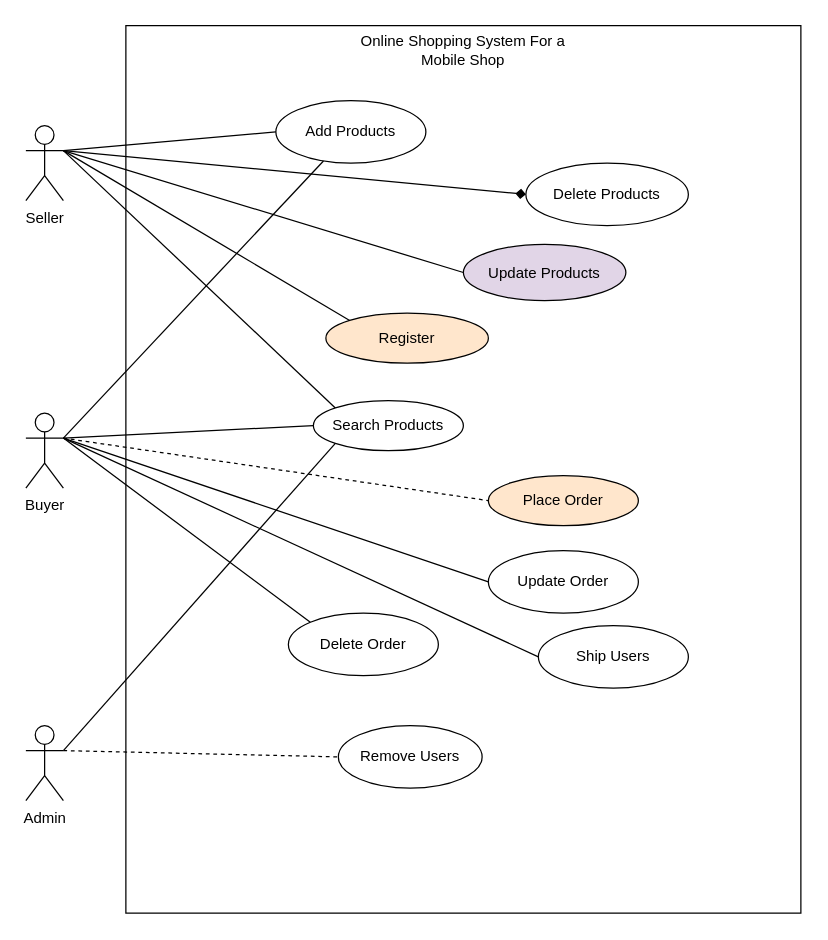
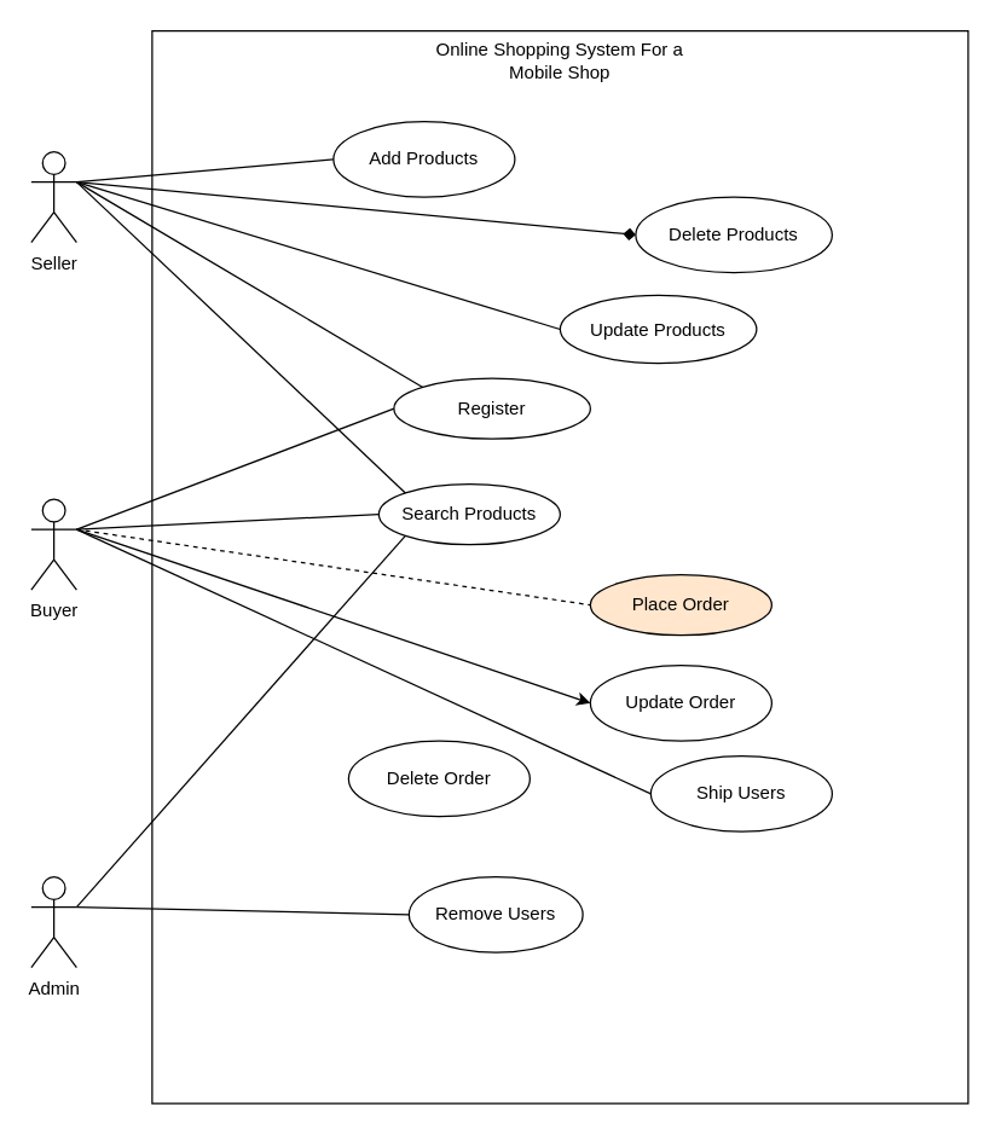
  <mxCell id="0" />
  <mxCell id="1" parent="0" />
  <mxCell id="2" value="" style="html=1;" vertex="1" parent="1"><mxGeometry x="100" y="20" width="540" height="710" as="geometry" /></mxCell>
  <mxCell id="3" value="Admin" style="shape=umlActor;verticalLabelPosition=bottom;labelBackgroundColor=#ffffff;verticalAlign=top;html=1;outlineConnect=0;" vertex="1" parent="1"><mxGeometry x="20" y="580" width="30" height="60" as="geometry" /></mxCell>
  <mxCell id="4" value="Buyer" style="shape=umlActor;verticalLabelPosition=bottom;labelBackgroundColor=#ffffff;verticalAlign=top;html=1;outlineConnect=0;" vertex="1" parent="1"><mxGeometry x="20" y="330" width="30" height="60" as="geometry" /></mxCell>
  <mxCell id="5" value="Seller" style="shape=umlActor;verticalLabelPosition=bottom;labelBackgroundColor=#ffffff;verticalAlign=top;html=1;outlineConnect=0;" vertex="1" parent="1"><mxGeometry x="20" y="100" width="30" height="60" as="geometry" /></mxCell>
- <mxCell id="6" value="Register" style="ellipse;whiteSpace=wrap;html=1;fillColor=#ffe6cc;" vertex="1" parent="1"><mxGeometry x="260" y="250" width="130" height="40" as="geometry" /></mxCell>
+ <mxCell id="6" value="Register" style="ellipse;whiteSpace=wrap;html=1;" vertex="1" parent="1"><mxGeometry x="260" y="250" width="130" height="40" as="geometry" /></mxCell>
  <mxCell id="7" value="Add Products" style="ellipse;whiteSpace=wrap;html=1;" vertex="1" parent="1"><mxGeometry x="220" y="80" width="120" height="50" as="geometry" /></mxCell>
  <mxCell id="8" value="Delete Products" style="ellipse;whiteSpace=wrap;html=1;" vertex="1" parent="1"><mxGeometry x="420" y="130" width="130" height="50" as="geometry" /></mxCell>
- <mxCell id="9" value="Update Products" style="ellipse;whiteSpace=wrap;html=1;fillColor=#e1d5e7;" vertex="1" parent="1"><mxGeometry x="370" y="195" width="130" height="45" as="geometry" /></mxCell>
+ <mxCell id="9" value="Update Products" style="ellipse;whiteSpace=wrap;html=1;" vertex="1" parent="1"><mxGeometry x="370" y="195" width="130" height="45" as="geometry" /></mxCell>
  <mxCell id="10" value="" style="endArrow=none;html=1;entryX=0;entryY=0.5;entryDx=0;entryDy=0;exitX=1;exitY=0.333;exitDx=0;exitDy=0;exitPerimeter=0;" edge="1" parent="1" source="5" target="7"><mxGeometry width="50" height="50" relative="1" as="geometry"><mxPoint x="120" y="160" as="sourcePoint" /><mxPoint x="170" y="110" as="targetPoint" /></mxGeometry></mxCell>
  <mxCell id="11" value="" style="endArrow=diamond;html=1;entryX=0;entryY=0.5;entryDx=0;entryDy=0;exitX=1;exitY=0.333;exitDx=0;exitDy=0;exitPerimeter=0;" edge="1" parent="1" source="5" target="8"><mxGeometry width="50" height="50" relative="1" as="geometry"><mxPoint x="140" y="180" as="sourcePoint" /><mxPoint x="190" y="130" as="targetPoint" /></mxGeometry></mxCell>
  <mxCell id="12" value="" style="endArrow=none;html=1;entryX=0;entryY=0.5;entryDx=0;entryDy=0;exitX=1;exitY=0.333;exitDx=0;exitDy=0;exitPerimeter=0;" edge="1" parent="1" source="5" target="9"><mxGeometry width="50" height="50" relative="1" as="geometry"><mxPoint x="130" y="220" as="sourcePoint" /><mxPoint x="180" y="170" as="targetPoint" /></mxGeometry></mxCell>
  <mxCell id="13" value="" style="endArrow=none;html=1;entryX=0;entryY=0;entryDx=0;entryDy=0;exitX=1;exitY=0.333;exitDx=0;exitDy=0;exitPerimeter=0;" edge="1" parent="1" source="5" target="6"><mxGeometry width="50" height="50" relative="1" as="geometry"><mxPoint x="120" y="240" as="sourcePoint" /><mxPoint x="170" y="190" as="targetPoint" /></mxGeometry></mxCell>
  <mxCell id="14" value="Search Products" style="ellipse;whiteSpace=wrap;html=1;" vertex="1" parent="1"><mxGeometry x="250" y="320" width="120" height="40" as="geometry" /></mxCell>
  <mxCell id="15" value="" style="endArrow=none;html=1;entryX=0;entryY=0;entryDx=0;entryDy=0;exitX=1;exitY=0.333;exitDx=0;exitDy=0;exitPerimeter=0;" edge="1" parent="1" source="5" target="14"><mxGeometry width="50" height="50" relative="1" as="geometry"><mxPoint x="130" y="280" as="sourcePoint" /><mxPoint x="180" y="230" as="targetPoint" /></mxGeometry></mxCell>
- <mxCell id="16" value="" style="endArrow=none;html=1;exitX=1;exitY=0.333;exitDx=0;exitDy=0;exitPerimeter=0;" edge="1" parent="1" source="4" target="7"><mxGeometry width="50" height="50" relative="1" as="geometry"><mxPoint x="140" y="370" as="sourcePoint" /><mxPoint x="190" y="320" as="targetPoint" /></mxGeometry></mxCell>
+ <mxCell id="16" value="" style="endArrow=none;html=1;entryX=0;entryY=0.5;entryDx=0;entryDy=0;exitX=1;exitY=0.333;exitDx=0;exitDy=0;exitPerimeter=0;" edge="1" parent="1" source="4" target="6"><mxGeometry width="50" height="50" relative="1" as="geometry"><mxPoint x="140" y="370" as="sourcePoint" /><mxPoint x="190" y="320" as="targetPoint" /></mxGeometry></mxCell>
  <mxCell id="17" value="" style="endArrow=none;html=1;entryX=0;entryY=0.5;entryDx=0;entryDy=0;exitX=1;exitY=0.333;exitDx=0;exitDy=0;exitPerimeter=0;" edge="1" parent="1" source="4" target="14"><mxGeometry width="50" height="50" relative="1" as="geometry"><mxPoint x="120" y="420" as="sourcePoint" /><mxPoint x="170" y="370" as="targetPoint" /></mxGeometry></mxCell>
  <mxCell id="18" value="Place Order" style="ellipse;whiteSpace=wrap;html=1;fillColor=#ffe6cc;" vertex="1" parent="1"><mxGeometry x="390" y="380" width="120" height="40" as="geometry" /></mxCell>
  <mxCell id="19" value="" style="endArrow=none;html=1;entryX=0;entryY=0.5;entryDx=0;entryDy=0;exitX=1;exitY=0.333;exitDx=0;exitDy=0;exitPerimeter=0;dashed=1;" edge="1" parent="1" source="4" target="18"><mxGeometry width="50" height="50" relative="1" as="geometry"><mxPoint x="130" y="460" as="sourcePoint" /><mxPoint x="180" y="410" as="targetPoint" /></mxGeometry></mxCell>
  <mxCell id="20" value="Update Order" style="ellipse;whiteSpace=wrap;html=1;" vertex="1" parent="1"><mxGeometry x="390" y="440" width="120" height="50" as="geometry" /></mxCell>
- <mxCell id="21" value="" style="endArrow=none;html=1;entryX=0;entryY=0.5;entryDx=0;entryDy=0;exitX=1;exitY=0.333;exitDx=0;exitDy=0;exitPerimeter=0;" edge="1" parent="1" source="4" target="20"><mxGeometry width="50" height="50" relative="1" as="geometry"><mxPoint x="120" y="470" as="sourcePoint" /><mxPoint x="170" y="420" as="targetPoint" /></mxGeometry></mxCell>
+ <mxCell id="21" value="" style="endArrow=classic;html=1;entryX=0;entryY=0.5;entryDx=0;entryDy=0;exitX=1;exitY=0.333;exitDx=0;exitDy=0;exitPerimeter=0;" edge="1" parent="1" source="4" target="20"><mxGeometry width="50" height="50" relative="1" as="geometry"><mxPoint x="120" y="470" as="sourcePoint" /><mxPoint x="170" y="420" as="targetPoint" /></mxGeometry></mxCell>
  <mxCell id="22" value="Delete Order" style="ellipse;whiteSpace=wrap;html=1;" vertex="1" parent="1"><mxGeometry x="230" y="490" width="120" height="50" as="geometry" /></mxCell>
- <mxCell id="23" value="" style="endArrow=none;html=1;entryX=0;entryY=0;entryDx=0;entryDy=0;exitX=1;exitY=0.333;exitDx=0;exitDy=0;exitPerimeter=0;" edge="1" parent="1" source="4" target="22"><mxGeometry width="50" height="50" relative="1" as="geometry"><mxPoint x="110" y="480" as="sourcePoint" /><mxPoint x="160" y="430" as="targetPoint" /></mxGeometry></mxCell>
  <mxCell id="24" value="Remove Users" style="ellipse;whiteSpace=wrap;html=1;" vertex="1" parent="1"><mxGeometry x="270" y="580" width="115" height="50" as="geometry" /></mxCell>
- <mxCell id="25" value="" style="endArrow=none;html=1;entryX=0;entryY=0.5;entryDx=0;entryDy=0;exitX=1;exitY=0.333;exitDx=0;exitDy=0;exitPerimeter=0;dashed=1;" edge="1" parent="1" source="3" target="24"><mxGeometry width="50" height="50" relative="1" as="geometry"><mxPoint x="130" y="640" as="sourcePoint" /><mxPoint x="180" y="590" as="targetPoint" /></mxGeometry></mxCell>
+ <mxCell id="25" value="" style="endArrow=none;html=1;entryX=0;entryY=0.5;entryDx=0;entryDy=0;exitX=1;exitY=0.333;exitDx=0;exitDy=0;exitPerimeter=0;" edge="1" parent="1" source="3" target="24"><mxGeometry width="50" height="50" relative="1" as="geometry"><mxPoint x="130" y="640" as="sourcePoint" /><mxPoint x="180" y="590" as="targetPoint" /></mxGeometry></mxCell>
  <mxCell id="26" value="" style="endArrow=none;html=1;entryX=0;entryY=1;entryDx=0;entryDy=0;exitX=1;exitY=0.333;exitDx=0;exitDy=0;exitPerimeter=0;" edge="1" parent="1" source="3" target="14"><mxGeometry width="50" height="50" relative="1" as="geometry"><mxPoint x="130" y="530" as="sourcePoint" /><mxPoint x="180" y="480" as="targetPoint" /></mxGeometry></mxCell>
  <mxCell id="27" value="Ship Users" style="ellipse;whiteSpace=wrap;html=1;" vertex="1" parent="1"><mxGeometry x="430" y="500" width="120" height="50" as="geometry" /></mxCell>
  <mxCell id="28" value="" style="endArrow=none;html=1;entryX=0;entryY=0.5;entryDx=0;entryDy=0;exitX=1;exitY=0.333;exitDx=0;exitDy=0;exitPerimeter=0;" edge="1" parent="1" source="4" target="27"><mxGeometry width="50" height="50" relative="1" as="geometry"><mxPoint x="50" y="370" as="sourcePoint" /><mxPoint x="120" y="420" as="targetPoint" /></mxGeometry></mxCell>
  <mxCell id="29" value="Online Shopping System For a Mobile Shop" style="text;html=1;strokeColor=none;fillColor=none;align=center;verticalAlign=middle;whiteSpace=wrap;rounded=0;" vertex="1" parent="1"><mxGeometry x="275" y="30" width="190" height="20" as="geometry" /></mxCell>
